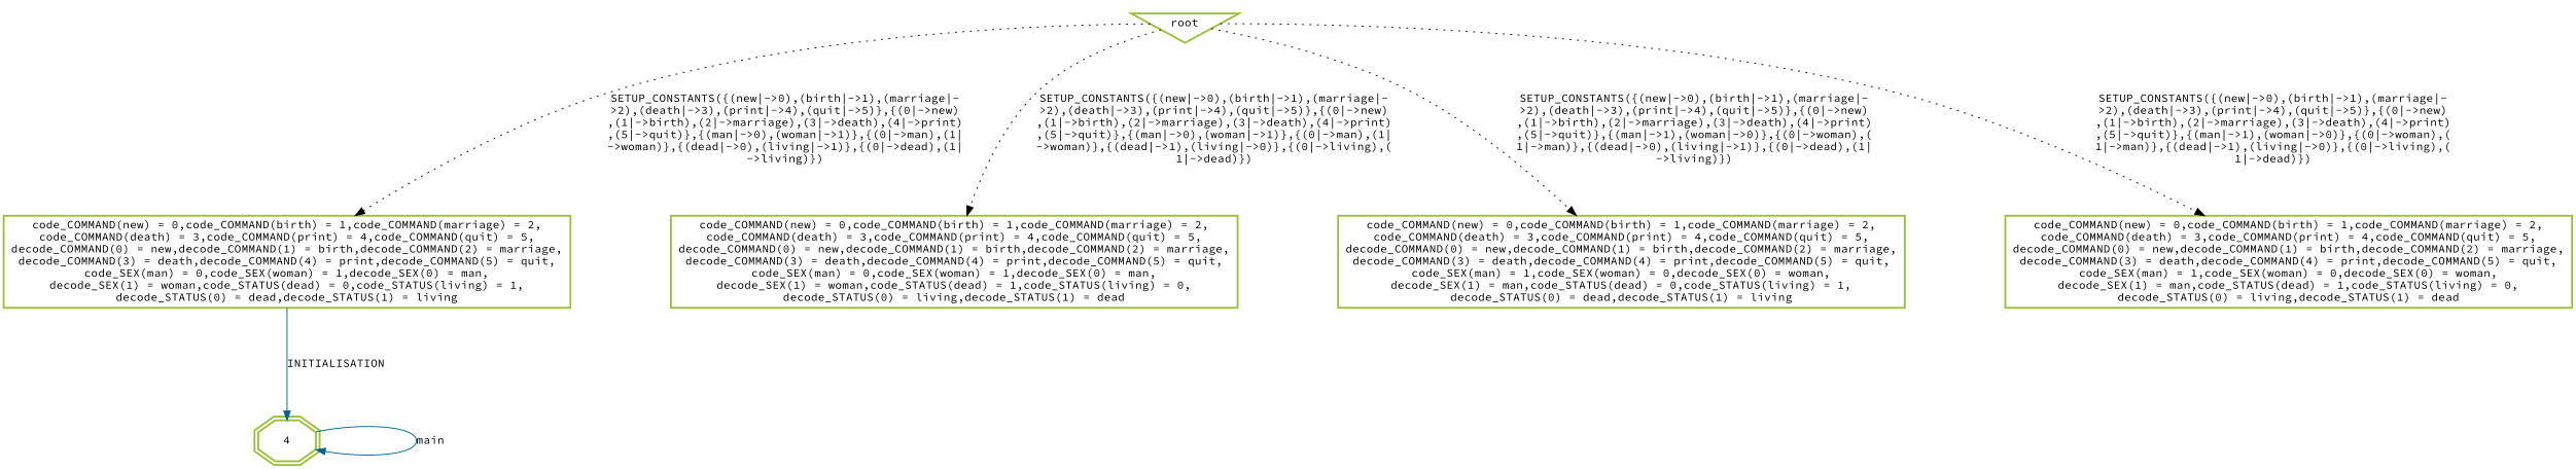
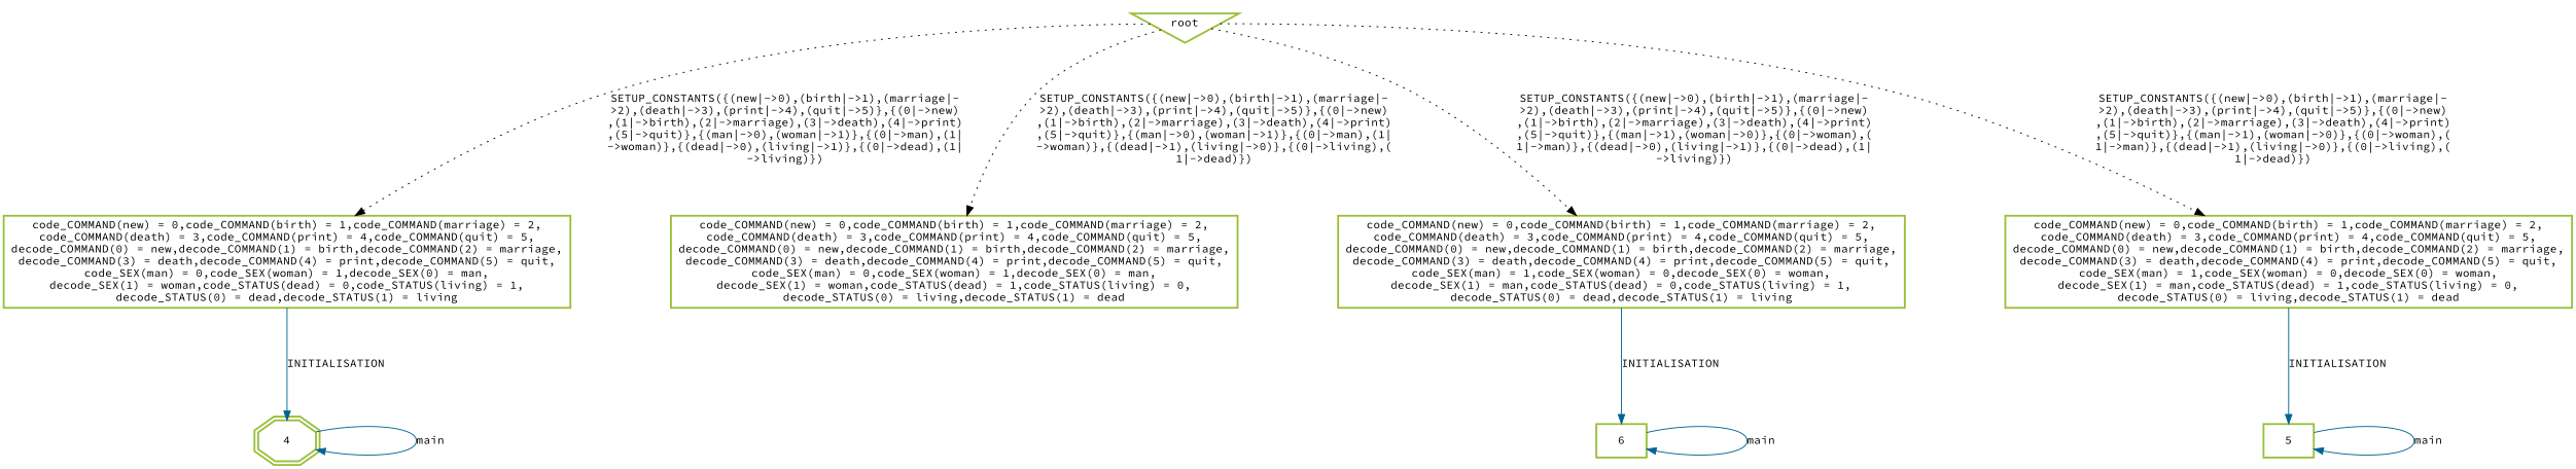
  digraph {
    fontname="Source Code Pro"
    nodesep=1.5
    ranksep=1.5
    node [color="#99BF38" fontname="Source Code Pro" fontsize=12 penwidth=2 shape=box]
    edge [color="#006391" fontname="Source Code Pro" fontsize=12]
    n1 [label=root shape=invtriangle]
    n2 [label="code_COMMAND(new) = 0,code_COMMAND(birth) = 1,code_COMMAND(marriage) = 2,\ncode_COMMAND(death) = 3,code_COMMAND(print) = 4,code_COMMAND(quit) = 5,\ndecode_COMMAND(0) = new,decode_COMMAND(1) = birth,decode_COMMAND(2) = marriage,\ndecode_COMMAND(3) = death,decode_COMMAND(4) = print,decode_COMMAND(5) = quit,\ncode_SEX(man) = 0,code_SEX(woman) = 1,decode_SEX(0) = man,\ndecode_SEX(1) = woman,code_STATUS(dead) = 0,code_STATUS(living) = 1,\ndecode_STATUS(0) = dead,decode_STATUS(1) = living"]
    n3 [label="code_COMMAND(new) = 0,code_COMMAND(birth) = 1,code_COMMAND(marriage) = 2,\ncode_COMMAND(death) = 3,code_COMMAND(print) = 4,code_COMMAND(quit) = 5,\ndecode_COMMAND(0) = new,decode_COMMAND(1) = birth,decode_COMMAND(2) = marriage,\ndecode_COMMAND(3) = death,decode_COMMAND(4) = print,decode_COMMAND(5) = quit,\ncode_SEX(man) = 0,code_SEX(woman) = 1,decode_SEX(0) = man,\ndecode_SEX(1) = woman,code_STATUS(dead) = 1,code_STATUS(living) = 0,\ndecode_STATUS(0) = living,decode_STATUS(1) = dead"]
    n4 [label="code_COMMAND(new) = 0,code_COMMAND(birth) = 1,code_COMMAND(marriage) = 2,\ncode_COMMAND(death) = 3,code_COMMAND(print) = 4,code_COMMAND(quit) = 5,\ndecode_COMMAND(0) = new,decode_COMMAND(1) = birth,decode_COMMAND(2) = marriage,\ndecode_COMMAND(3) = death,decode_COMMAND(4) = print,decode_COMMAND(5) = quit,\ncode_SEX(man) = 1,code_SEX(woman) = 0,decode_SEX(0) = woman,\ndecode_SEX(1) = man,code_STATUS(dead) = 0,code_STATUS(living) = 1,\ndecode_STATUS(0) = dead,decode_STATUS(1) = living"]
    n5 [label="code_COMMAND(new) = 0,code_COMMAND(birth) = 1,code_COMMAND(marriage) = 2,\ncode_COMMAND(death) = 3,code_COMMAND(print) = 4,code_COMMAND(quit) = 5,\ndecode_COMMAND(0) = new,decode_COMMAND(1) = birth,decode_COMMAND(2) = marriage,\ndecode_COMMAND(3) = death,decode_COMMAND(4) = print,decode_COMMAND(5) = quit,\ncode_SEX(man) = 1,code_SEX(woman) = 0,decode_SEX(0) = woman,\ndecode_SEX(1) = man,code_STATUS(dead) = 1,code_STATUS(living) = 0,\ndecode_STATUS(0) = living,decode_STATUS(1) = dead"]
    4 [shape=doubleoctagon]
+   6
+   5
    n1 -> n2 [color=black label="SETUP_CONSTANTS(\{(new\|-\>0),(birth\|-\>1),(marriage\|-\n\>2),(death\|-\>3),(print\|-\>4),(quit\|-\>5)\},\{(0\|-\>new)\n,(1\|-\>birth),(2\|-\>marriage),(3\|-\>death),(4\|-\>print)\n,(5\|-\>quit)\},\{(man\|-\>0),(woman\|-\>1)\},\{(0\|-\>man),(1\|\n-\>woman)\},\{(dead\|-\>0),(living\|-\>1)\},\{(0\|-\>dead),(1\|\n-\>living)\})" style=dotted]
    n1 -> n3 [color=black label="SETUP_CONSTANTS(\{(new\|-\>0),(birth\|-\>1),(marriage\|-\n\>2),(death\|-\>3),(print\|-\>4),(quit\|-\>5)\},\{(0\|-\>new)\n,(1\|-\>birth),(2\|-\>marriage),(3\|-\>death),(4\|-\>print)\n,(5\|-\>quit)\},\{(man\|-\>0),(woman\|-\>1)\},\{(0\|-\>man),(1\|\n-\>woman)\},\{(dead\|-\>1),(living\|-\>0)\},\{(0\|-\>living),(\n1\|-\>dead)\})" style=dotted]
    n1 -> n4 [color=black label="SETUP_CONSTANTS(\{(new\|-\>0),(birth\|-\>1),(marriage\|-\n\>2),(death\|-\>3),(print\|-\>4),(quit\|-\>5)\},\{(0\|-\>new)\n,(1\|-\>birth),(2\|-\>marriage),(3\|-\>death),(4\|-\>print)\n,(5\|-\>quit)\},\{(man\|-\>1),(woman\|-\>0)\},\{(0\|-\>woman),(\n1\|-\>man)\},\{(dead\|-\>0),(living\|-\>1)\},\{(0\|-\>dead),(1\|\n-\>living)\})" style=dotted]
    n1 -> n5 [color=black label="SETUP_CONSTANTS(\{(new\|-\>0),(birth\|-\>1),(marriage\|-\n\>2),(death\|-\>3),(print\|-\>4),(quit\|-\>5)\},\{(0\|-\>new)\n,(1\|-\>birth),(2\|-\>marriage),(3\|-\>death),(4\|-\>print)\n,(5\|-\>quit)\},\{(man\|-\>1),(woman\|-\>0)\},\{(0\|-\>woman),(\n1\|-\>man)\},\{(dead\|-\>1),(living\|-\>0)\},\{(0\|-\>living),(\n1\|-\>dead)\})" style=dotted]
    n2 -> 4 [label=INITIALISATION]
+   n4 -> 6 [label=INITIALISATION]
+   n5 -> 5 [label=INITIALISATION]
    4 -> 4 [label=main]
+   6 -> 6 [label=main]
+   5 -> 5 [label=main]
  }
